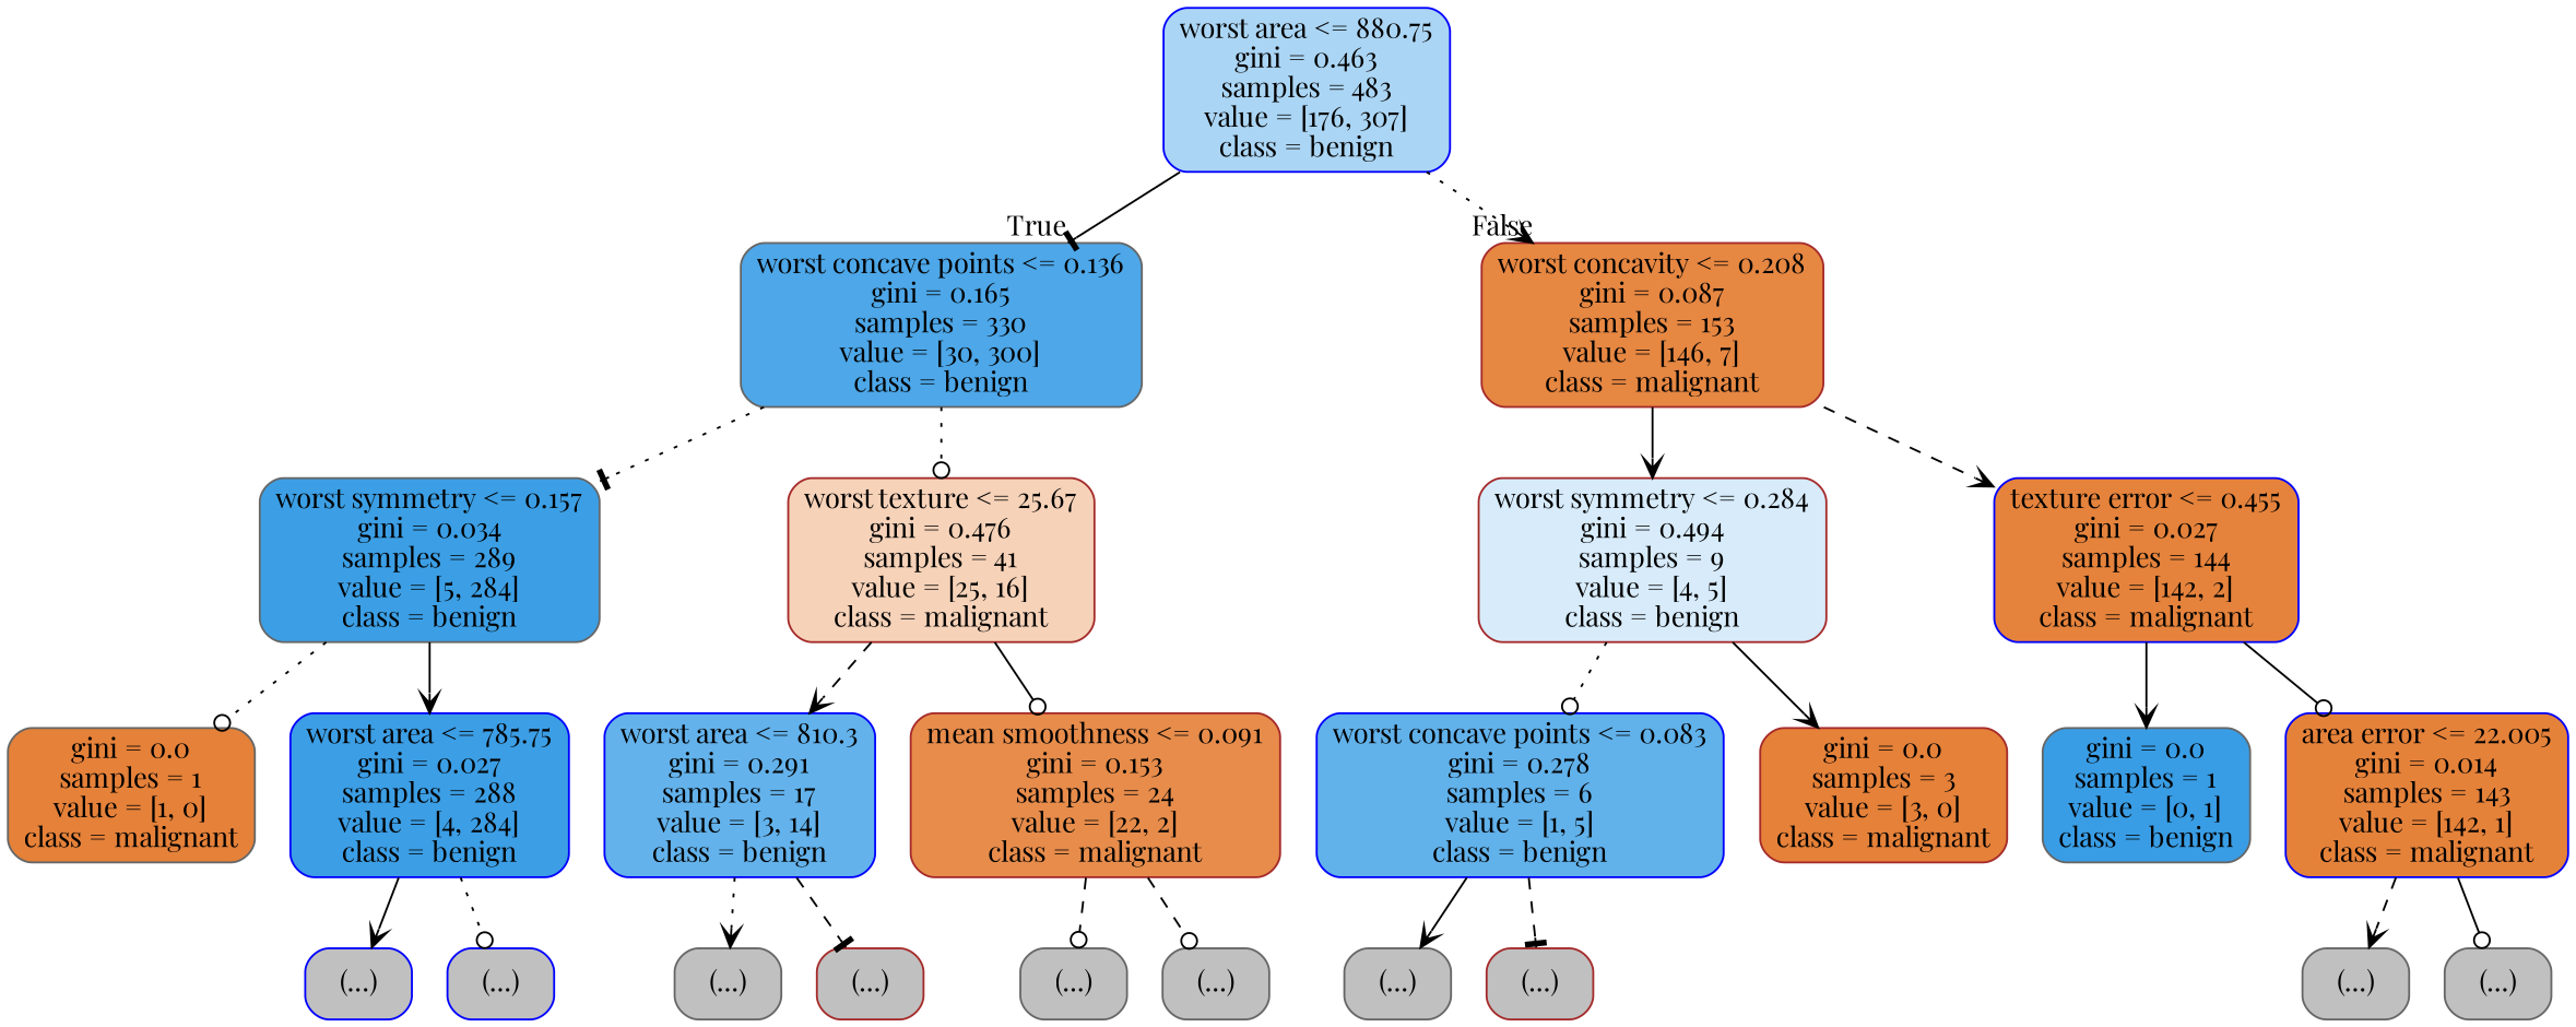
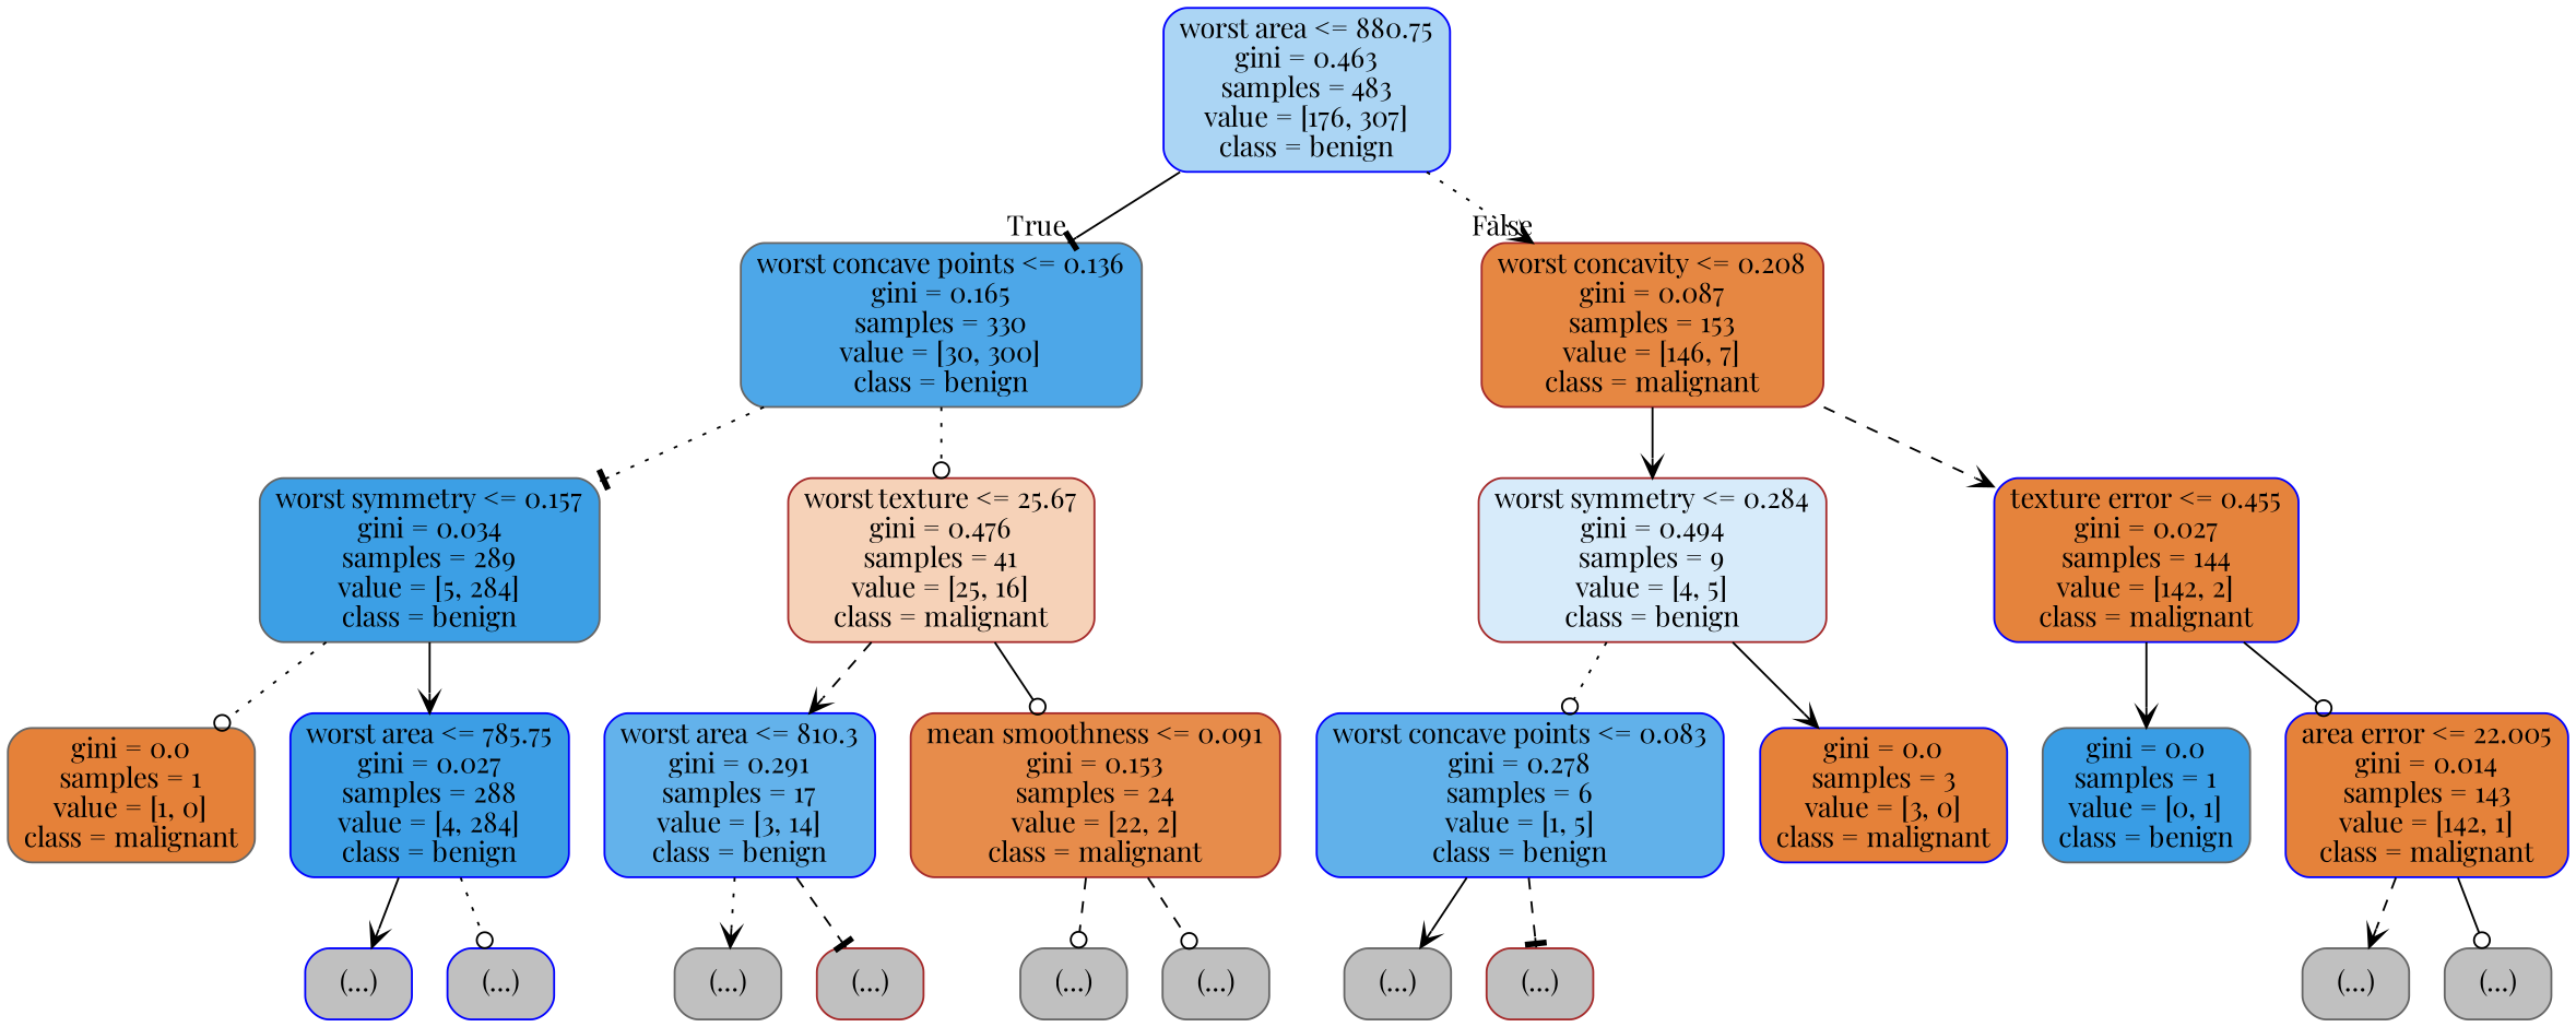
  digraph {
    fontname="Playfair Display"
    node [color=gray40 fillcolor="#C0C0C0" fontname="Playfair Display" shape=box style="filled, rounded"]
    edge [fontname="Playfair Display" style=solid arrowhead=vee]
    n1 [color=blue fillcolor="#abd5f4" label="worst area <= 880.75\ngini = 0.463\nsamples = 483\nvalue = [176, 307]\nclass = benign"]
    n2 [fillcolor="#4da7e8" label="worst concave points <= 0.136\ngini = 0.165\nsamples = 330\nvalue = [30, 300]\nclass = benign"]
    n3 [color=brown fillcolor="#e68742" label="worst concavity <= 0.208\ngini = 0.087\nsamples = 153\nvalue = [146, 7]\nclass = malignant"]
    n4 [fillcolor="#3c9fe5" label="worst symmetry <= 0.157\ngini = 0.034\nsamples = 289\nvalue = [5, 284]\nclass = benign"]
    n5 [color=brown fillcolor="#f6d2b8" label="worst texture <= 25.67\ngini = 0.476\nsamples = 41\nvalue = [25, 16]\nclass = malignant"]
    n6 [fillcolor="#e58139" label="gini = 0.0\nsamples = 1\nvalue = [1, 0]\nclass = malignant"]
    n7 [color=blue fillcolor="#3c9ee5" label="worst area <= 785.75\ngini = 0.027\nsamples = 288\nvalue = [4, 284]\nclass = benign"]
    n8 [color=blue label="(...)"]
    n9 [color=blue label="(...)"]
    n10 [color=blue fillcolor="#63b2eb" label="worst area <= 810.3\ngini = 0.291\nsamples = 17\nvalue = [3, 14]\nclass = benign"]
    n11 [color=brown fillcolor="#e78c4b" label="mean smoothness <= 0.091\ngini = 0.153\nsamples = 24\nvalue = [22, 2]\nclass = malignant"]
    n12 [label="(...)"]
    n13 [color=brown label="(...)"]
    n14 [label="(...)"]
    n15 [label="(...)"]
    n16 [color=brown fillcolor="#d7ebfa" label="worst symmetry <= 0.284\ngini = 0.494\nsamples = 9\nvalue = [4, 5]\nclass = benign"]
    n17 [color=blue fillcolor="#e5833c" label="texture error <= 0.455\ngini = 0.027\nsamples = 144\nvalue = [142, 2]\nclass = malignant"]
    n18 [color=blue fillcolor="#61b1ea" label="worst concave points <= 0.083\ngini = 0.278\nsamples = 6\nvalue = [1, 5]\nclass = benign"]
-   n19 [color=brown fillcolor="#e58139" label="gini = 0.0\nsamples = 3\nvalue = [3, 0]\nclass = malignant"]
+   n19 [color=blue fillcolor="#e58139" label="gini = 0.0\nsamples = 3\nvalue = [3, 0]\nclass = malignant"]
    n20 [label="(...)"]
    n21 [color=brown label="(...)"]
    n22 [fillcolor="#399de5" label="gini = 0.0\nsamples = 1\nvalue = [0, 1]\nclass = benign"]
    n23 [color=blue fillcolor="#e5823a" label="area error <= 22.005\ngini = 0.014\nsamples = 143\nvalue = [142, 1]\nclass = malignant"]
    n24 [label="(...)"]
    n25 [label="(...)"]
    n1 -> n2 [headlabel=True labelangle=45 labeldistance=2.5 arrowhead=tee]
    n1 -> n3 [headlabel=False labelangle=-45 labeldistance=2.5 style=dotted]
    n2 -> n4 [style=dotted arrowhead=tee]
    n2 -> n5 [style=dotted arrowhead=odot]
    n3 -> n16
    n3 -> n17 [style=dashed]
    n4 -> n6 [style=dotted arrowhead=odot]
    n4 -> n7
    n5 -> n10 [style=dashed]
    n5 -> n11 [arrowhead=odot]
    n7 -> n8
    n7 -> n9 [style=dotted arrowhead=odot]
    n10 -> n12 [style=dotted]
    n10 -> n13 [style=dashed arrowhead=tee]
    n11 -> n14 [style=dashed arrowhead=odot]
    n11 -> n15 [style=dashed arrowhead=odot]
    n16 -> n18 [style=dotted arrowhead=odot]
    n16 -> n19
    n17 -> n22
    n17 -> n23 [arrowhead=odot]
    n18 -> n20
    n18 -> n21 [style=dashed arrowhead=tee]
    n23 -> n24 [style=dashed]
    n23 -> n25 [arrowhead=odot]
  }
